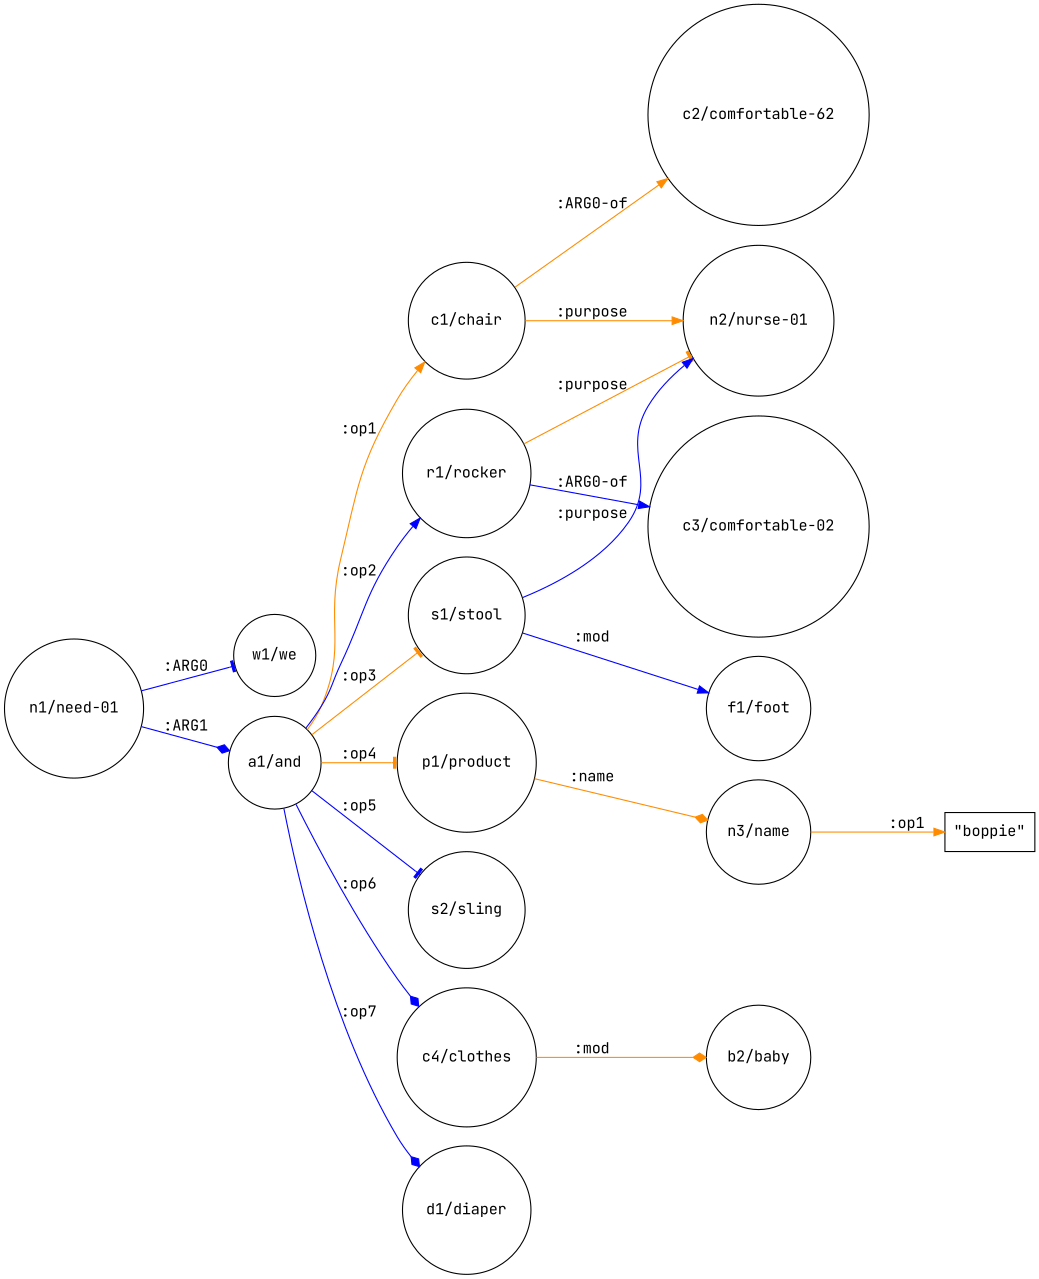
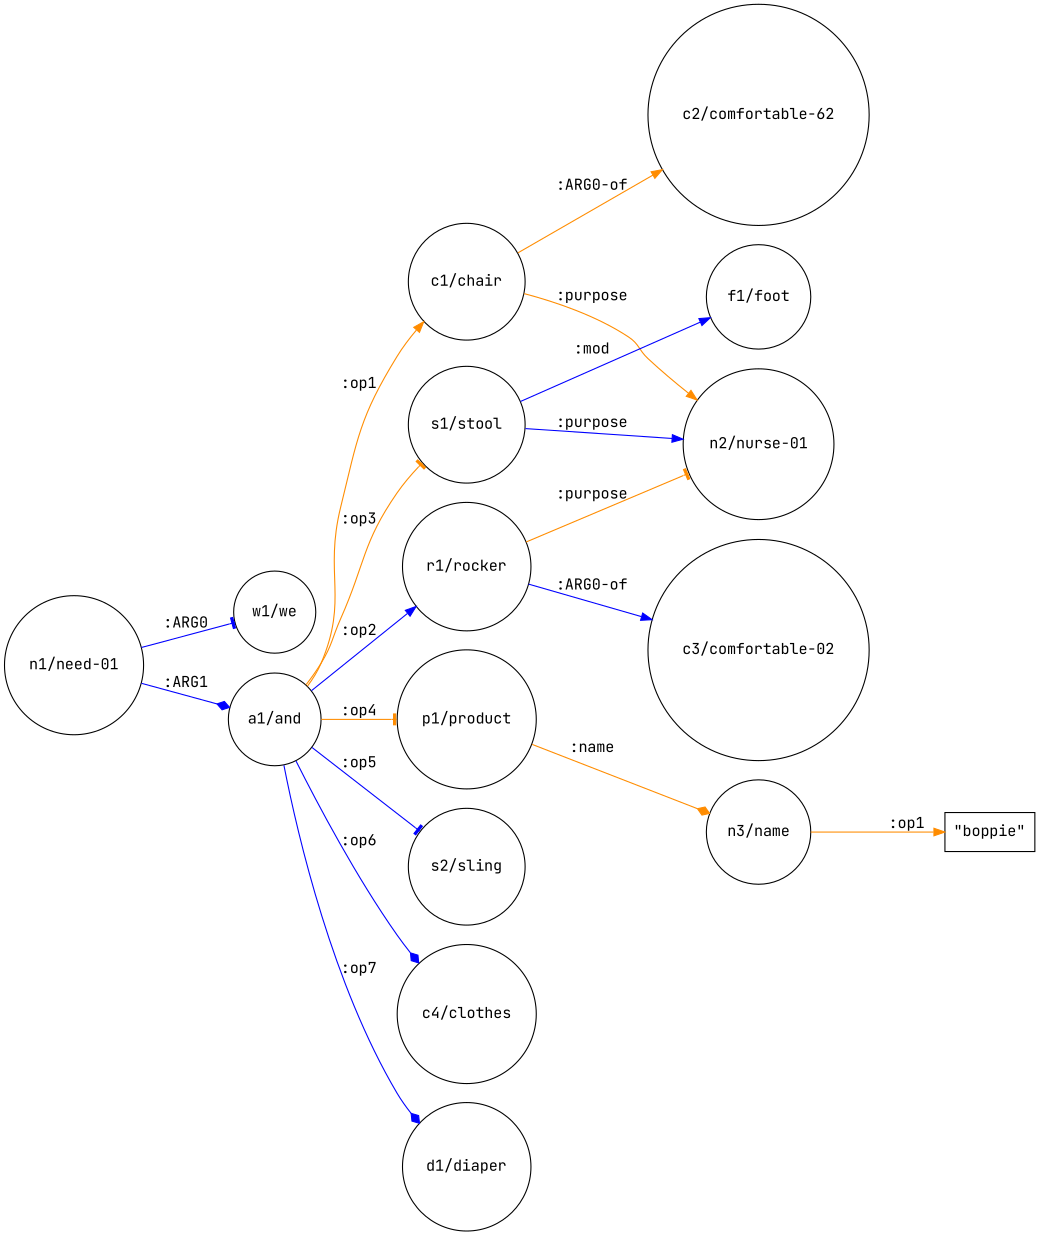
  digraph {
    fontname="JetBrains Mono"
    rankdir=LR
    node [fontname="JetBrains Mono" shape=circle]
    edge [arrowhead=normal color=blue fontname="JetBrains Mono"]
    n1 [label="n1/need-01"]
    n2 [label="w1/we"]
    n3 [label="a1/and"]
    n4 [label="c1/chair"]
    n5 [label="r1/rocker"]
    n6 [label="s1/stool"]
    n7 [label="p1/product"]
    n8 [label="s2/sling"]
    n9 [label="c4/clothes"]
    n10 [label="d1/diaper"]
    n11 [label="c2/comfortable-62"]
    n12 [label="n2/nurse-01"]
    n13 [label="c3/comfortable-02"]
    n14 [label="f1/foot"]
    n15 [label="n3/name"]
-   n16 [label="b2/baby"]
    n17 [label="\"boppie\"" shape=rectangle]
    n1 -> n2 [arrowhead=tee label=":ARG0"]
    n1 -> n3 [arrowhead=diamond label=":ARG1"]
    n3 -> n4 [color=darkorange label=":op1"]
    n3 -> n5 [label=":op2"]
    n3 -> n6 [arrowhead=tee color=darkorange label=":op3"]
    n3 -> n7 [arrowhead=tee color=darkorange label=":op4"]
    n3 -> n8 [arrowhead=tee label=":op5"]
    n3 -> n9 [arrowhead=diamond label=":op6"]
    n3 -> n10 [arrowhead=diamond label=":op7"]
    n4 -> n11 [color=darkorange label=":ARG0-of"]
    n4 -> n12 [color=darkorange label=":purpose"]
    n5 -> n12 [arrowhead=tee color=darkorange label=":purpose"]
    n5 -> n13 [label=":ARG0-of"]
    n6 -> n12 [label=":purpose"]
    n6 -> n14 [label=":mod"]
    n7 -> n15 [arrowhead=diamond color=darkorange label=":name"]
-   n9 -> n16 [arrowhead=diamond color=darkorange label=":mod"]
    n15 -> n17 [color=darkorange label=":op1"]
  }
